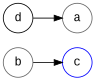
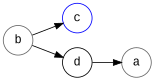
  digraph {
    fontname="Liberation Mono"
    rankdir=LR
    node [color=gray40 fontname="Liberation Mono" shape=circle]
    edge [fontname="Liberation Mono"]
    c [color=blue]
    b
    d [color=black]
    a
    b -> c
+   b -> d
    d -> a
  }
